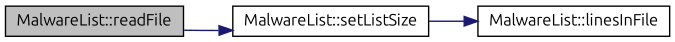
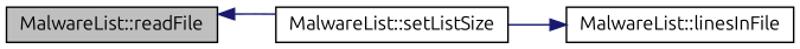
  digraph {
    fontname=Ubuntu
    rankdir=LR
    node [color=black fillcolor=white fontname=Ubuntu fontsize=12 shape=record style=filled]
    edge [color=midnightblue fontname=Ubuntu fontsize=12 labelfontname=Helvetica labelfontsize=12 style=solid]
    n1 [fillcolor=grey75 fontcolor=black height=0.2 label="MalwareList::readFile" width=0.4]
    n2 [height=0.2 label="MalwareList::setListSize" width=0.4]
    n3 [height=0.2 label="MalwareList::linesInFile" width=0.4]
-   n1 -> n2
+   n2 -> n1
    n2 -> n3
  }
